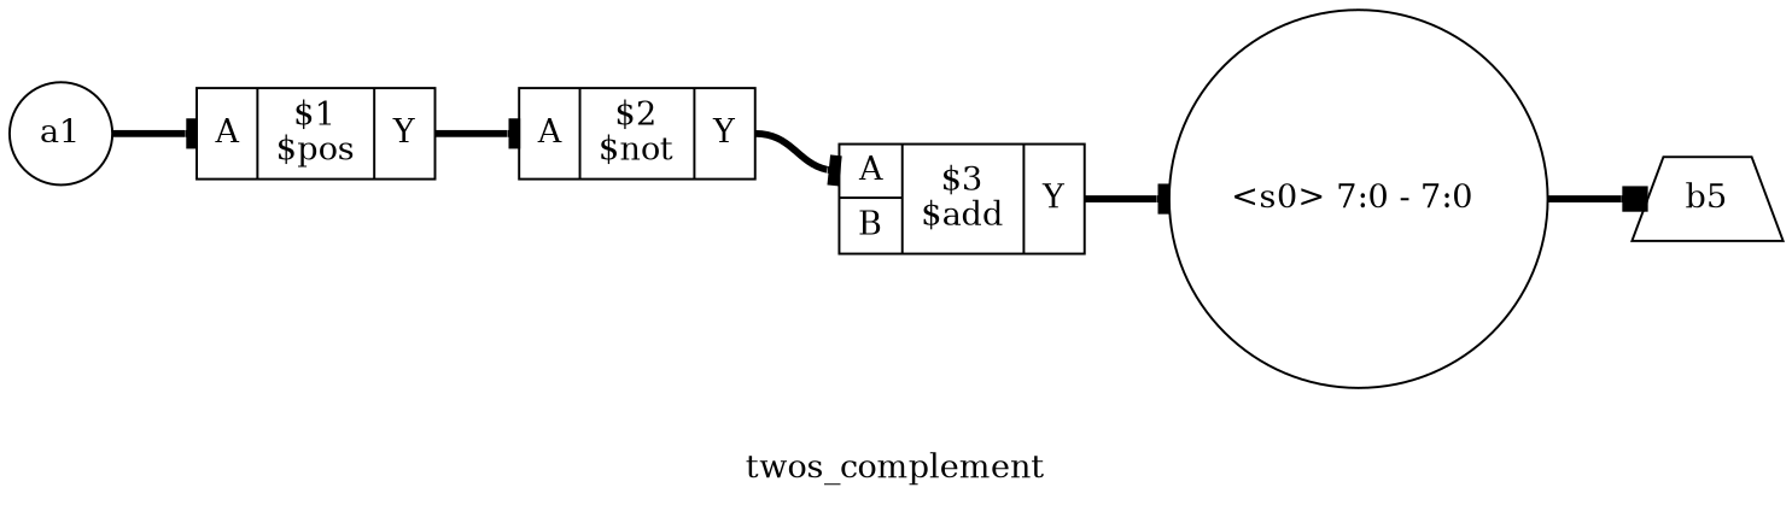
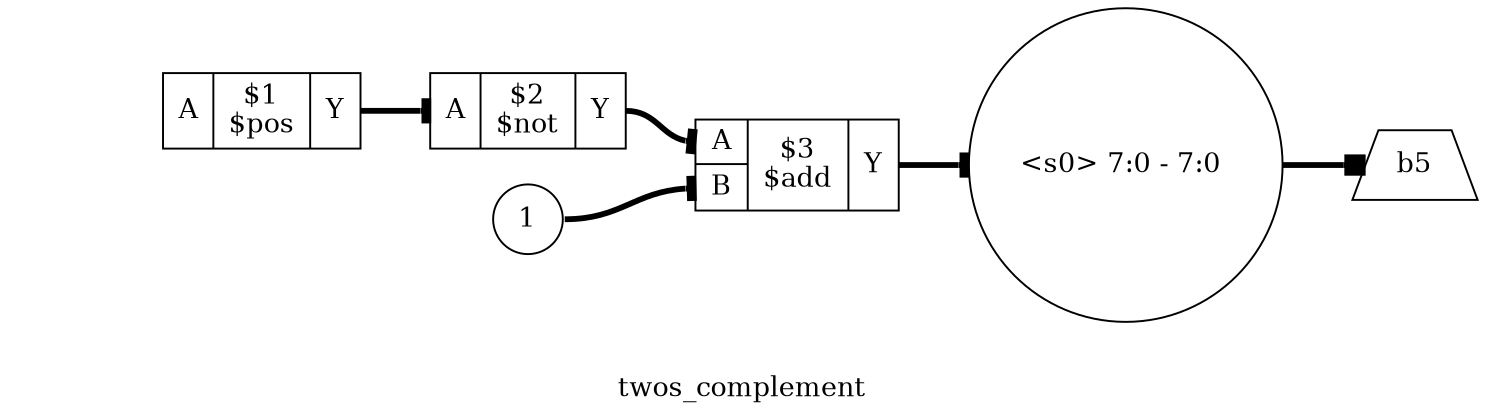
  digraph {
    label=twos_complement
    rankdir=LR
    remincross=true
    node [shape=circle]
    edge [arrowhead=tee color=black fontcolor=black headport="p6:w" style="setlinewidth(3)" tailport=e]
    n1 [color=black fontcolor=black label=b5 shape=trapezium]
-   n2 [color=black fontcolor=black label=a1]
    n3 [label="{{<p6> A}|$1\n$pos|{<p8> Y}}" shape=record]
    n4 [label="{{<p6> A}|$2\n$not|{<p8> Y}}" shape=record]
+   n5 [label=1]
    n6 [label="{{<p6> A|<p7> B}|$3\n$add|{<p8> Y}}" shape=record]
    n7 [color=black fontcolor=black label="<s0> 7:0 - 7:0 " style=rounded]
-   n2 -> n3
    n3 -> n4 [tailport="p8:e"]
    n4 -> n6 [tailport="p8:e"]
+   n5 -> n6 [headport="p7:w"]
    n6 -> n7 [headport="s0:w" tailport="p8:e"]
    n7 -> n1 [arrowhead=box headport=w]
  }
